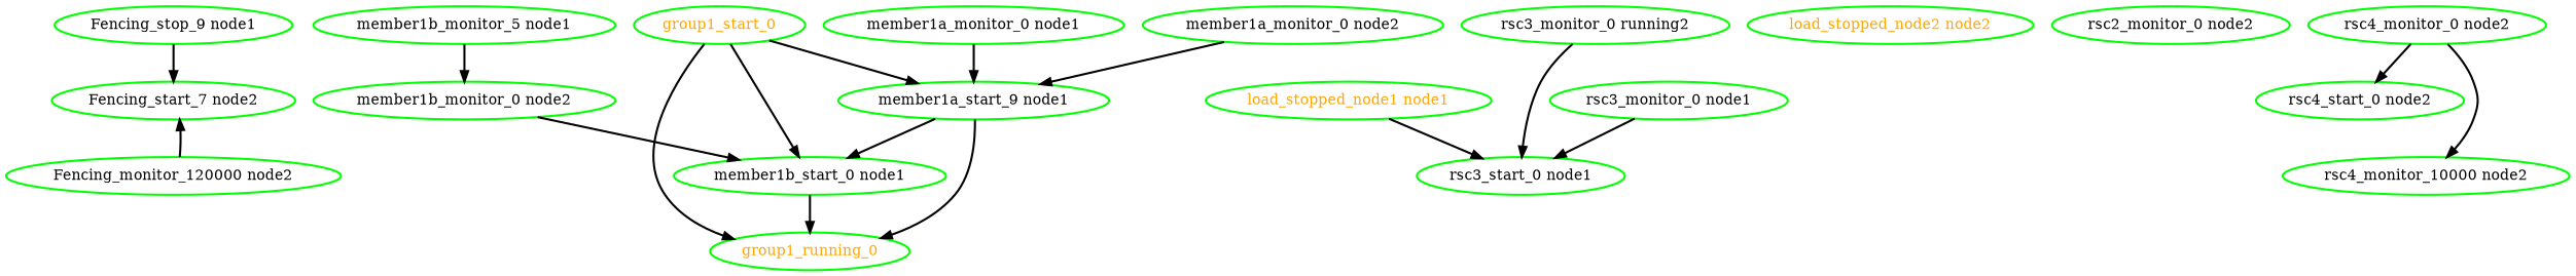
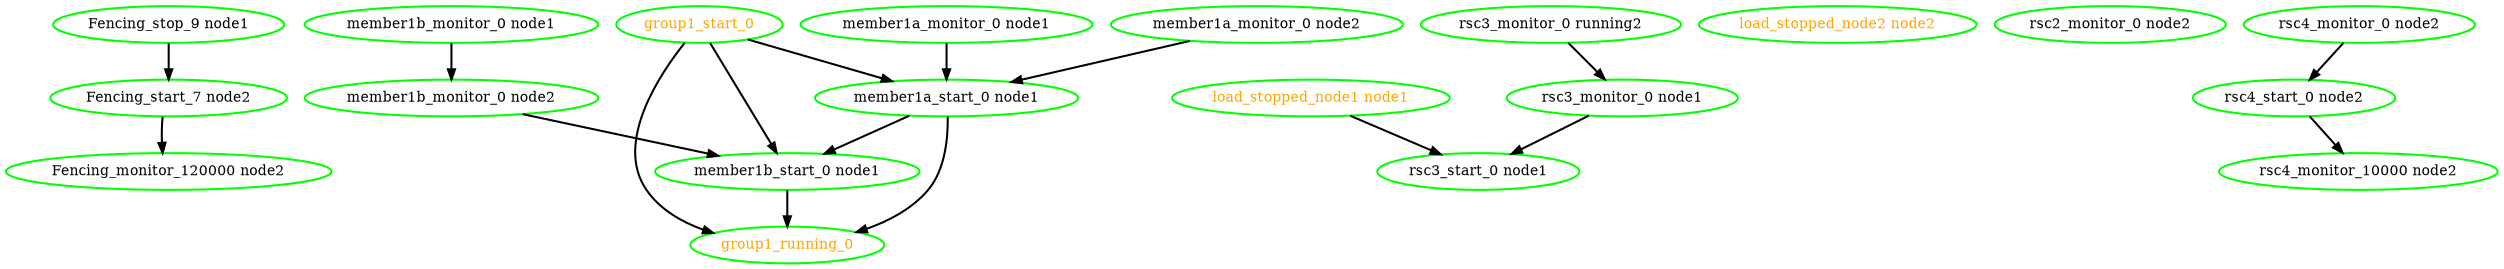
  digraph {
    node [color=green fontcolor=black style=bold]
    edge [style=bold]
    n1 [label="Fencing_start_7 node2"]
    "Fencing_monitor_120000 node2"
    n3 [label="Fencing_stop_9 node1"]
    group1_running_0 [fontcolor=orange]
    group1_start_0 [fontcolor=orange]
-   "member1a_start_0 node1" [label="member1a_start_9 node1"]
+   "member1a_start_0 node1"
    "member1b_start_0 node1"
    "load_stopped_node1 node1" [fontcolor=orange]
    "rsc3_start_0 node1"
    "load_stopped_node2 node2" [fontcolor=orange]
    "member1a_monitor_0 node1"
    "member1a_monitor_0 node2"
-   "member1b_monitor_0 node1" [label="member1b_monitor_5 node1"]
+   "member1b_monitor_0 node1"
    "member1b_monitor_0 node2"
    "rsc2_monitor_0 node2"
    "rsc3_monitor_0 node1"
    n17 [label="rsc3_monitor_0 running2"]
    "rsc4_start_0 node2"
    "rsc4_monitor_10000 node2"
    "rsc4_monitor_0 node2"
-   "Fencing_monitor_120000 node2" -> n1
+   n1 -> "Fencing_monitor_120000 node2"
    n3 -> n1
    group1_start_0 -> group1_running_0
    group1_start_0 -> "member1a_start_0 node1"
    group1_start_0 -> "member1b_start_0 node1"
    "member1a_start_0 node1" -> group1_running_0
    "member1a_start_0 node1" -> "member1b_start_0 node1"
    "member1b_start_0 node1" -> group1_running_0
    "load_stopped_node1 node1" -> "rsc3_start_0 node1"
    "member1a_monitor_0 node1" -> "member1a_start_0 node1"
    "member1a_monitor_0 node2" -> "member1a_start_0 node1"
    "member1b_monitor_0 node1" -> "member1b_monitor_0 node2"
    "member1b_monitor_0 node2" -> "member1b_start_0 node1"
    "rsc3_monitor_0 node1" -> "rsc3_start_0 node1"
-   n17 -> "rsc3_start_0 node1"
-   "rsc4_monitor_0 node2" -> "rsc4_monitor_10000 node2"
+   n17 -> "rsc3_monitor_0 node1"
+   "rsc4_start_0 node2" -> "rsc4_monitor_10000 node2"
    "rsc4_monitor_0 node2" -> "rsc4_start_0 node2"
  }
